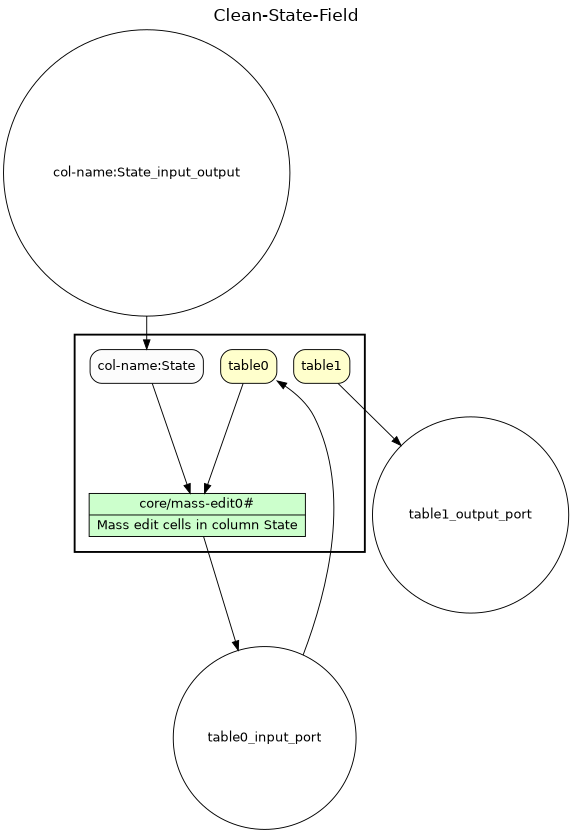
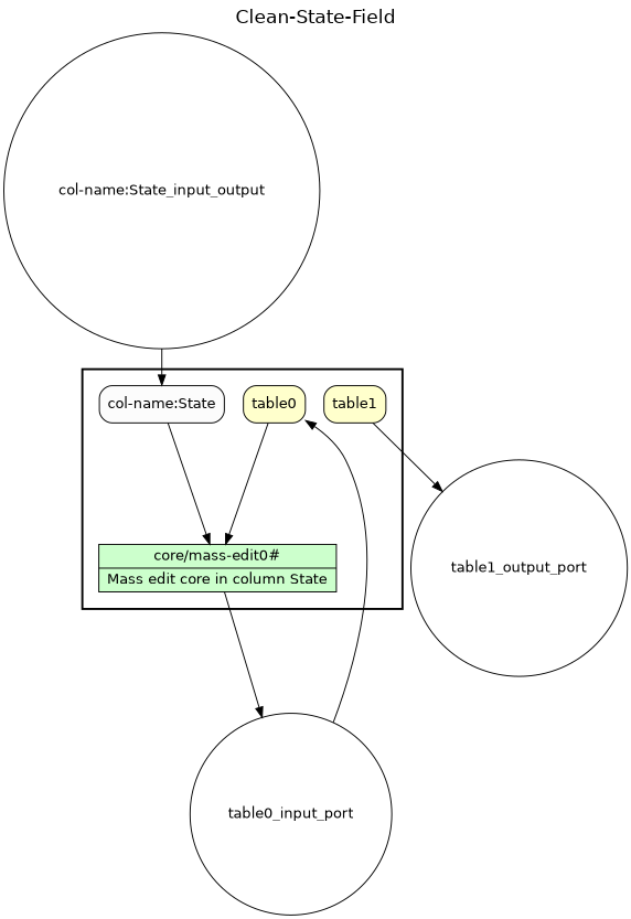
  digraph {
    fontname=Helvetica
    fontsize=18
    label="Clean-State-Field"
    labelloc=t
    rankdir=TB
    node [fillcolor="#FFFFFF" fontname=Helvetica peripheries=1 shape=box style="rounded,filled"]
-   n1 [fillcolor="#CCFFCC" label="{<f0> core/mass-edit0# |<f1> Mass edit cells in column State}" rankdir=LR shape=record style=filled]
+   n1 [fillcolor="#CCFFCC" label="{<f0> core/mass-edit0# |<f1> Mass edit core in column State}" rankdir=LR shape=record style=filled]
    table1 [fillcolor="#FFFFCC"]
    table0 [fillcolor="#FFFFCC"]
    "col-name:State" [fillcolor="#FCFCFC"]
    table0_input_port [shape=circle width=0.2]
    table1_output_port [shape=circle width=0.2]
    n7 [label="col-name:State_input_output" shape=circle width=0.2]
    subgraph cluster_1 {
      color=black
      label=""
      penwidth=2
      subgraph cluster_2 {
        color=black
        label=""
        penwidth=0
        n1
        table1
        table0
        "col-name:State"
      }
    }
    n1 -> table0_input_port
    table1 -> table1_output_port
    table0 -> n1
    "col-name:State" -> n1
    table0_input_port -> table0
    n7 -> "col-name:State"
  }
